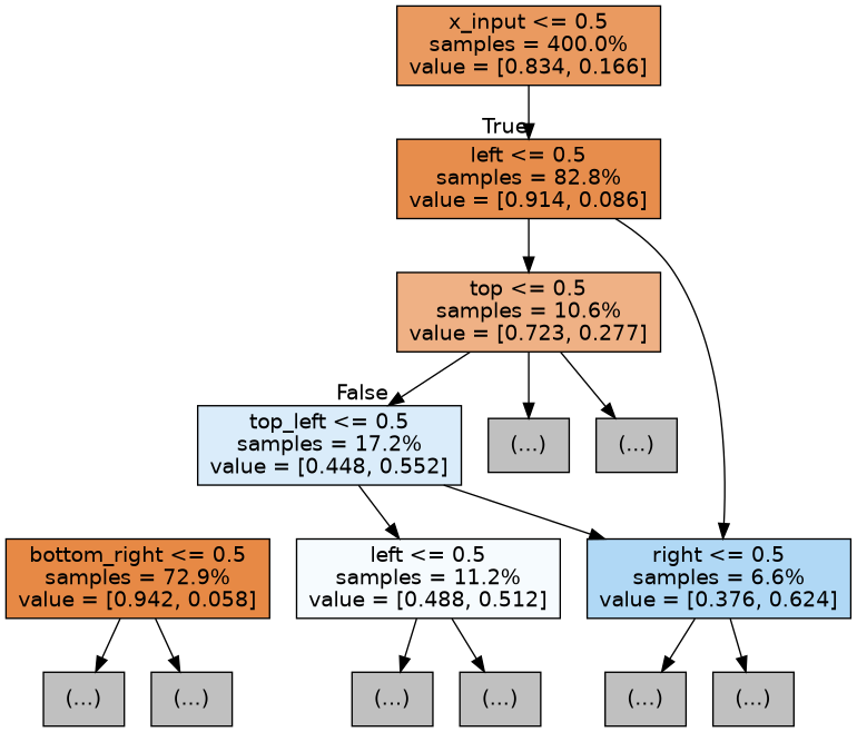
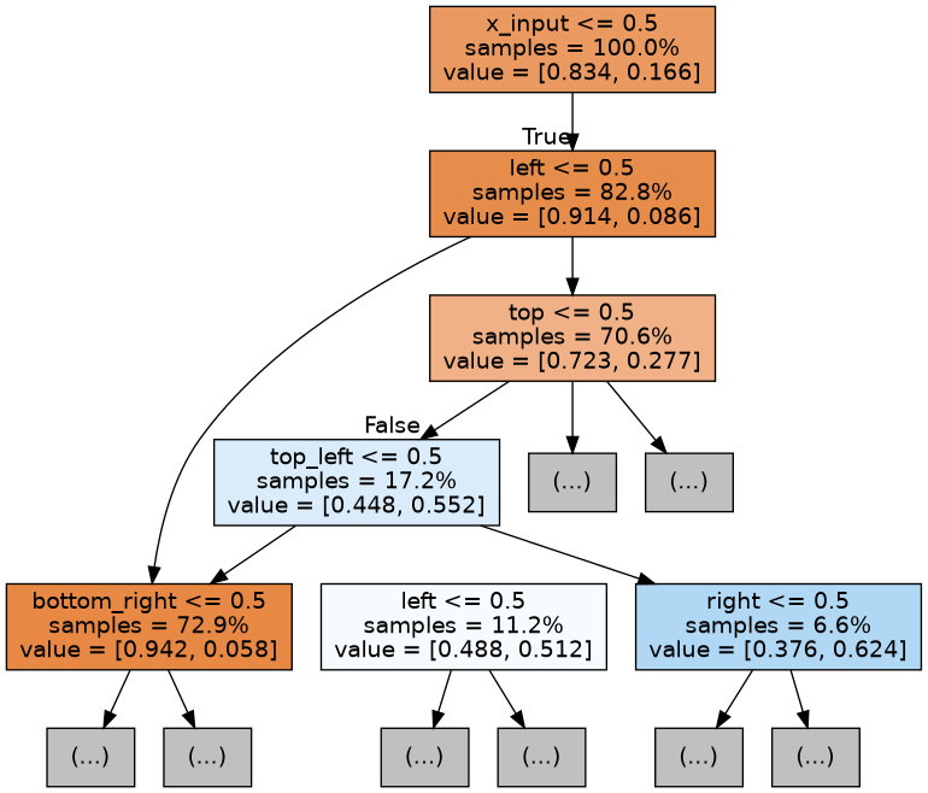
  digraph {
    node [color=black fillcolor="#C0C0C0" fontname=helvetica shape=box style=filled]
    edge [fontname=helvetica]
-   n1 [fillcolor="#ea9a60" label="x_input <= 0.5\nsamples = 400.0%\nvalue = [0.834, 0.166]"]
+   n1 [fillcolor="#ea9a60" label="x_input <= 0.5\nsamples = 100.0%\nvalue = [0.834, 0.166]"]
    n2 [fillcolor="#e78d4c" label="left <= 0.5\nsamples = 82.8%\nvalue = [0.914, 0.086]"]
    n3 [fillcolor="#e78945" label="bottom_right <= 0.5\nsamples = 72.9%\nvalue = [0.942, 0.058]"]
-   n4 [fillcolor="#efb185" label="top <= 0.5\nsamples = 10.6%\nvalue = [0.723, 0.277]"]
+   n4 [fillcolor="#efb185" label="top <= 0.5\nsamples = 70.6%\nvalue = [0.723, 0.277]"]
    n5 [fillcolor="#daecfa" label="top_left <= 0.5\nsamples = 17.2%\nvalue = [0.448, 0.552]"]
    n6 [fillcolor="#f6fbfe" label="left <= 0.5\nsamples = 11.2%\nvalue = [0.488, 0.512]"]
    n7 [fillcolor="#b0d8f5" label="right <= 0.5\nsamples = 6.6%\nvalue = [0.376, 0.624]"]
    n8 [label="(...)"]
    n9 [label="(...)"]
    n10 [label="(...)"]
    n11 [label="(...)"]
    n12 [label="(...)"]
    n13 [label="(...)"]
    n14 [label="(...)"]
    n15 [label="(...)"]
    n1 -> n2 [headlabel=True labelangle=45 labeldistance=2.5]
-   n2 -> n7
+   n2 -> n3
    n2 -> n4
    n3 -> n8
    n3 -> n9
    n4 -> n5 [headlabel=False labelangle=-45 labeldistance=2.5]
    n4 -> n10
    n4 -> n11
-   n5 -> n6
+   n5 -> n3
    n5 -> n7
    n6 -> n12
    n6 -> n13
    n7 -> n14
    n7 -> n15
  }
